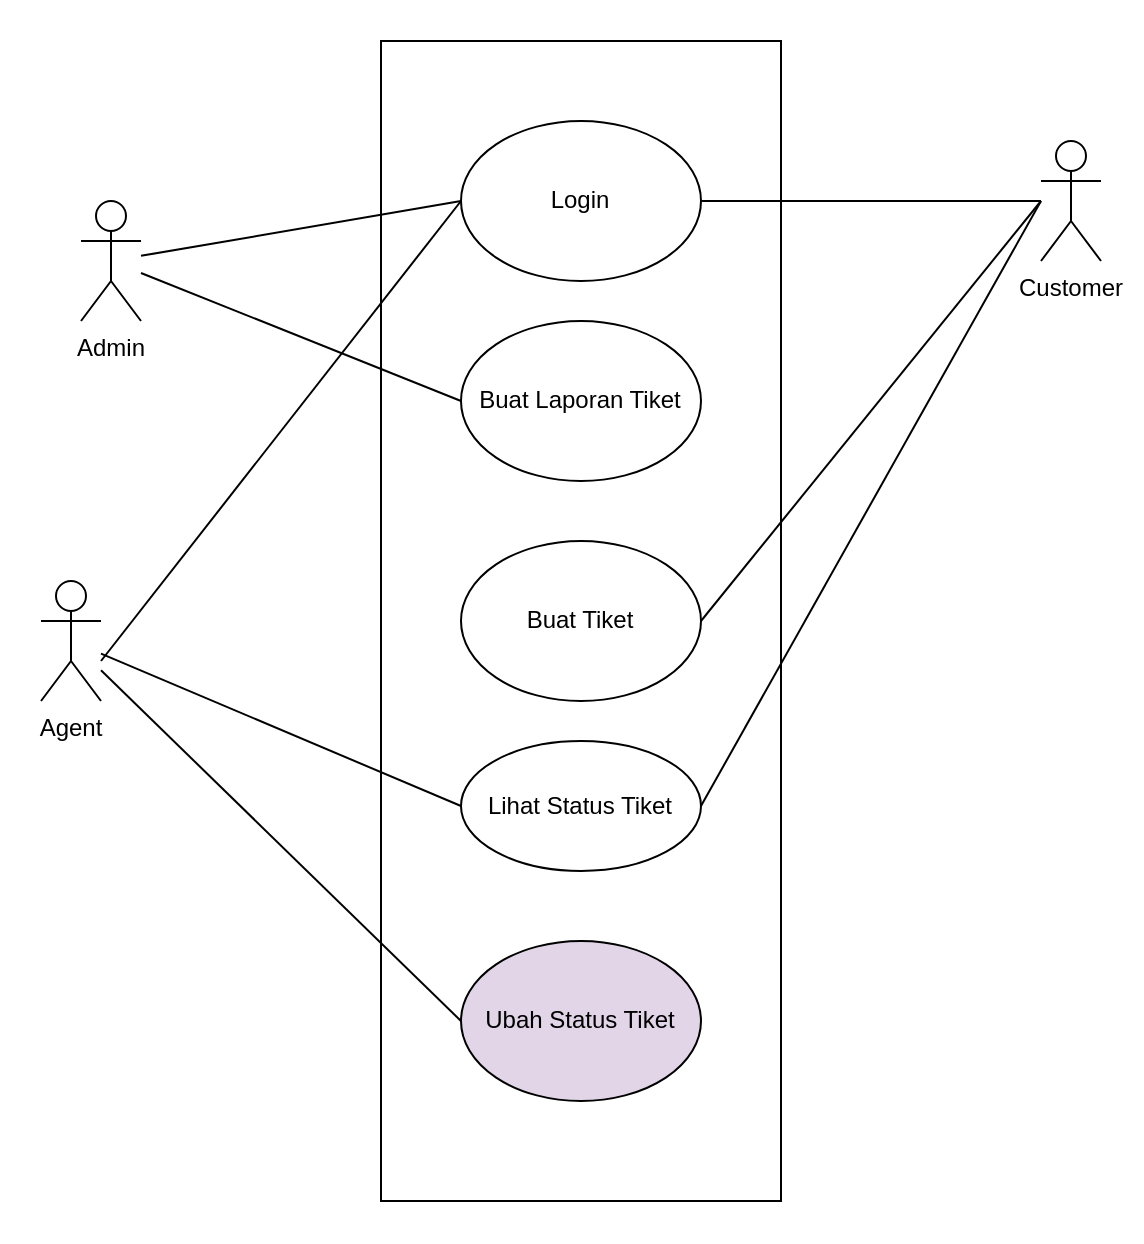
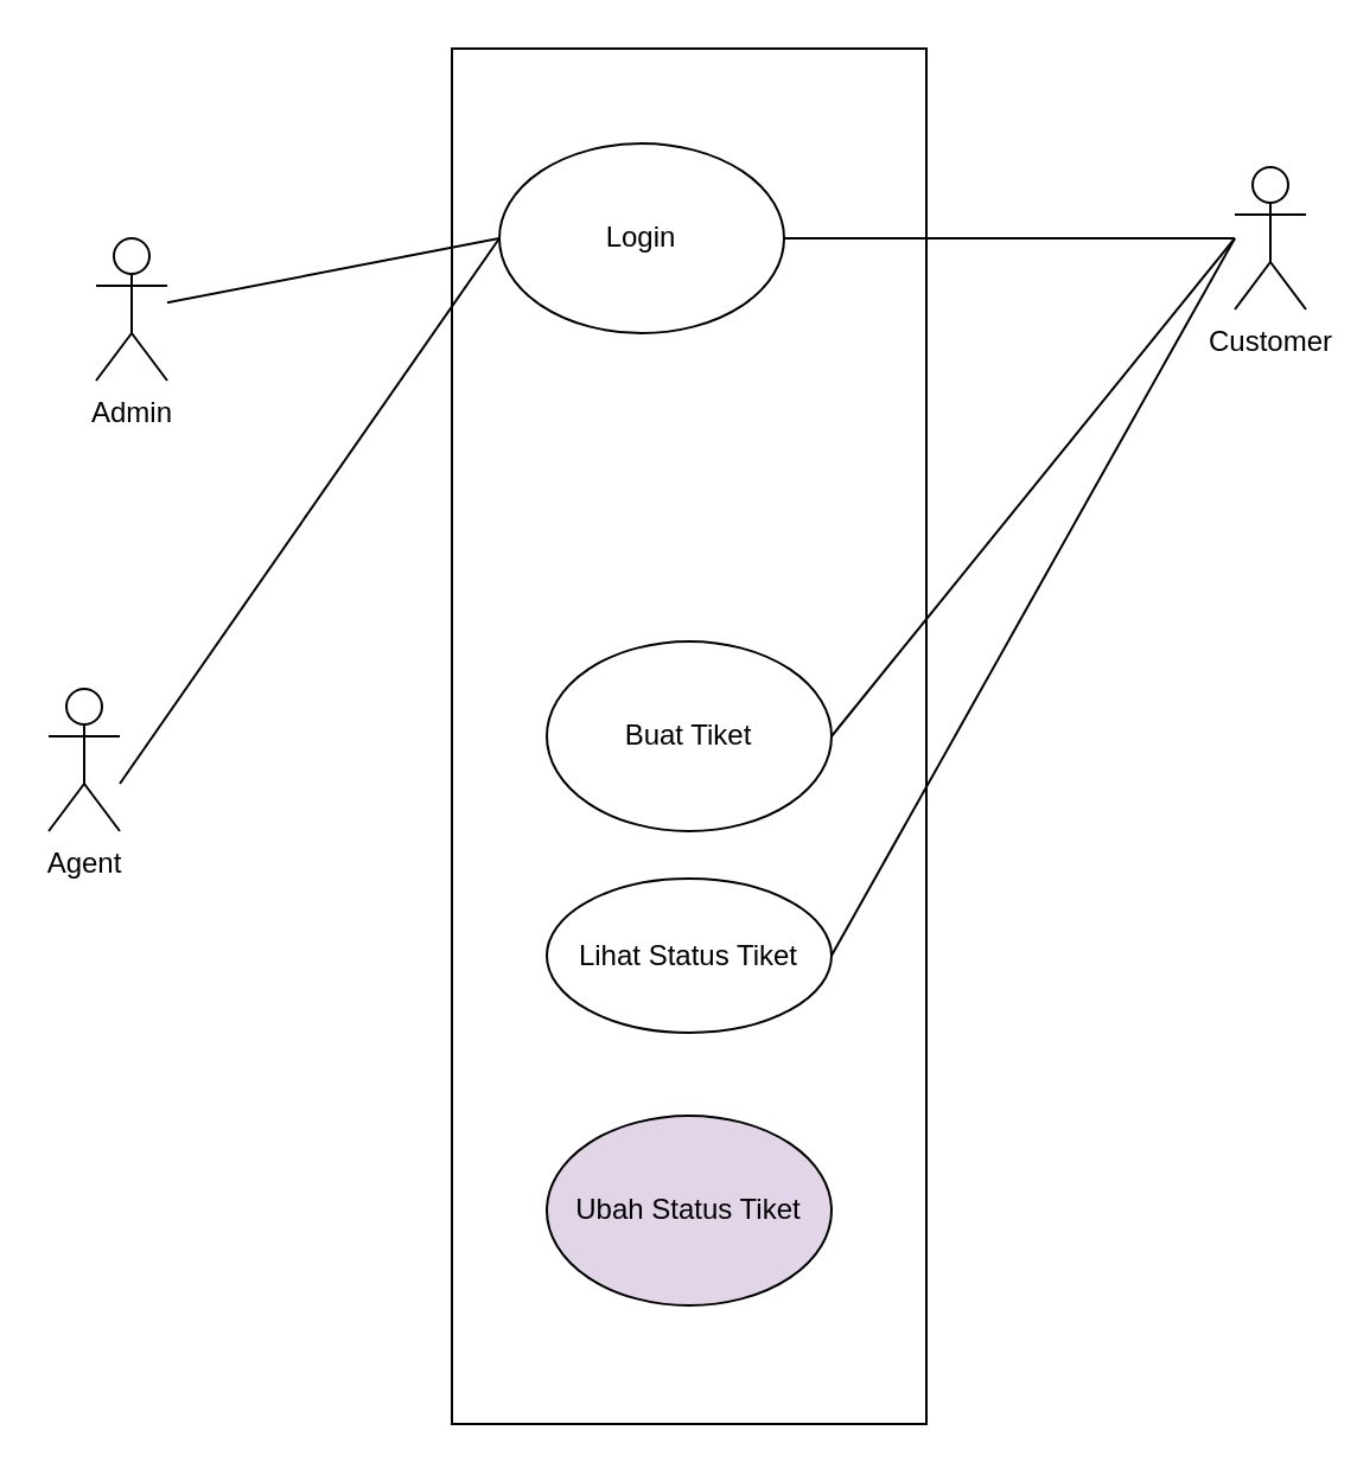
  <mxCell id="0" />
  <mxCell id="1" parent="0" />
  <mxCell id="2" value="" style="rounded=0;whiteSpace=wrap;html=1;" vertex="1" parent="1"><mxGeometry x="190" y="20" width="200" height="580" as="geometry" /></mxCell>
- <mxCell id="3" value="Login" style="ellipse;whiteSpace=wrap;html=1;" vertex="1" parent="1"><mxGeometry x="230" y="60" width="120" height="80" as="geometry" /></mxCell>
+ <mxCell id="3" value="Login" style="ellipse;whiteSpace=wrap;html=1;" vertex="1" parent="1"><mxGeometry x="210" y="60" width="120" height="80" as="geometry" /></mxCell>
  <mxCell id="4" style="rounded=0;orthogonalLoop=1;jettySize=auto;html=1;entryX=0;entryY=0.5;entryDx=0;entryDy=0;endArrow=none;startFill=0;" edge="1" parent="1" target="3"><mxGeometry relative="1" as="geometry"><mxPoint x="50" y="330" as="sourcePoint" /></mxGeometry></mxCell>
- <mxCell id="5" style="rounded=0;orthogonalLoop=1;jettySize=auto;html=1;entryX=0;entryY=0.5;entryDx=0;entryDy=0;endArrow=none;startFill=0;" edge="1" parent="1" source="7" target="16"><mxGeometry relative="1" as="geometry" /></mxCell>
- <mxCell id="6" style="rounded=0;orthogonalLoop=1;jettySize=auto;html=1;entryX=0;entryY=0.5;entryDx=0;entryDy=0;endArrow=none;startFill=0;" edge="1" parent="1" source="7" target="17"><mxGeometry relative="1" as="geometry" /></mxCell>
  <mxCell id="7" value="&lt;div&gt;Agent&lt;/div&gt;" style="shape=umlActor;verticalLabelPosition=bottom;verticalAlign=top;html=1;outlineConnect=0;" vertex="1" parent="1"><mxGeometry x="20" y="290" width="30" height="60" as="geometry" /></mxCell>
  <mxCell id="8" style="rounded=0;orthogonalLoop=1;jettySize=auto;html=1;entryX=1;entryY=0.5;entryDx=0;entryDy=0;endArrow=none;startFill=0;" edge="1" parent="1" source="11" target="3"><mxGeometry relative="1" as="geometry" /></mxCell>
  <mxCell id="9" style="rounded=0;orthogonalLoop=1;jettySize=auto;html=1;entryX=1;entryY=0.5;entryDx=0;entryDy=0;endArrow=none;startFill=0;" edge="1" parent="1" target="18"><mxGeometry relative="1" as="geometry"><mxPoint x="520" y="100" as="sourcePoint" /></mxGeometry></mxCell>
  <mxCell id="10" style="rounded=0;orthogonalLoop=1;jettySize=auto;html=1;entryX=1;entryY=0.5;entryDx=0;entryDy=0;endArrow=none;startFill=0;" edge="1" parent="1" target="16"><mxGeometry relative="1" as="geometry"><mxPoint x="520" y="100" as="sourcePoint" /></mxGeometry></mxCell>
  <mxCell id="11" value="Customer" style="shape=umlActor;verticalLabelPosition=bottom;verticalAlign=top;html=1;outlineConnect=0;" vertex="1" parent="1"><mxGeometry x="520" y="70" width="30" height="60" as="geometry" /></mxCell>
- <mxCell id="12" value="Buat Laporan Tiket" style="ellipse;whiteSpace=wrap;html=1;" vertex="1" parent="1"><mxGeometry x="230" y="160" width="120" height="80" as="geometry" /></mxCell>
  <mxCell id="13" style="rounded=0;orthogonalLoop=1;jettySize=auto;html=1;entryX=0;entryY=0.5;entryDx=0;entryDy=0;endArrow=none;startFill=0;" edge="1" parent="1" source="15" target="3"><mxGeometry relative="1" as="geometry" /></mxCell>
- <mxCell id="14" style="rounded=0;orthogonalLoop=1;jettySize=auto;html=1;entryX=0;entryY=0.5;entryDx=0;entryDy=0;endArrow=none;startFill=0;" edge="1" parent="1" source="15" target="12"><mxGeometry relative="1" as="geometry" /></mxCell>
  <mxCell id="15" value="Admin" style="shape=umlActor;verticalLabelPosition=bottom;verticalAlign=top;html=1;outlineConnect=0;" vertex="1" parent="1"><mxGeometry x="40" y="100" width="30" height="60" as="geometry" /></mxCell>
  <mxCell id="16" value="Lihat Status Tiket" style="ellipse;whiteSpace=wrap;html=1;" vertex="1" parent="1"><mxGeometry x="230" y="370" width="120" height="65" as="geometry" /></mxCell>
  <mxCell id="17" value="Ubah Status Tiket" style="ellipse;whiteSpace=wrap;html=1;fillColor=#e1d5e7;" vertex="1" parent="1"><mxGeometry x="230" y="470" width="120" height="80" as="geometry" /></mxCell>
  <mxCell id="18" value="Buat Tiket" style="ellipse;whiteSpace=wrap;html=1;" vertex="1" parent="1"><mxGeometry x="230" y="270" width="120" height="80" as="geometry" /></mxCell>
